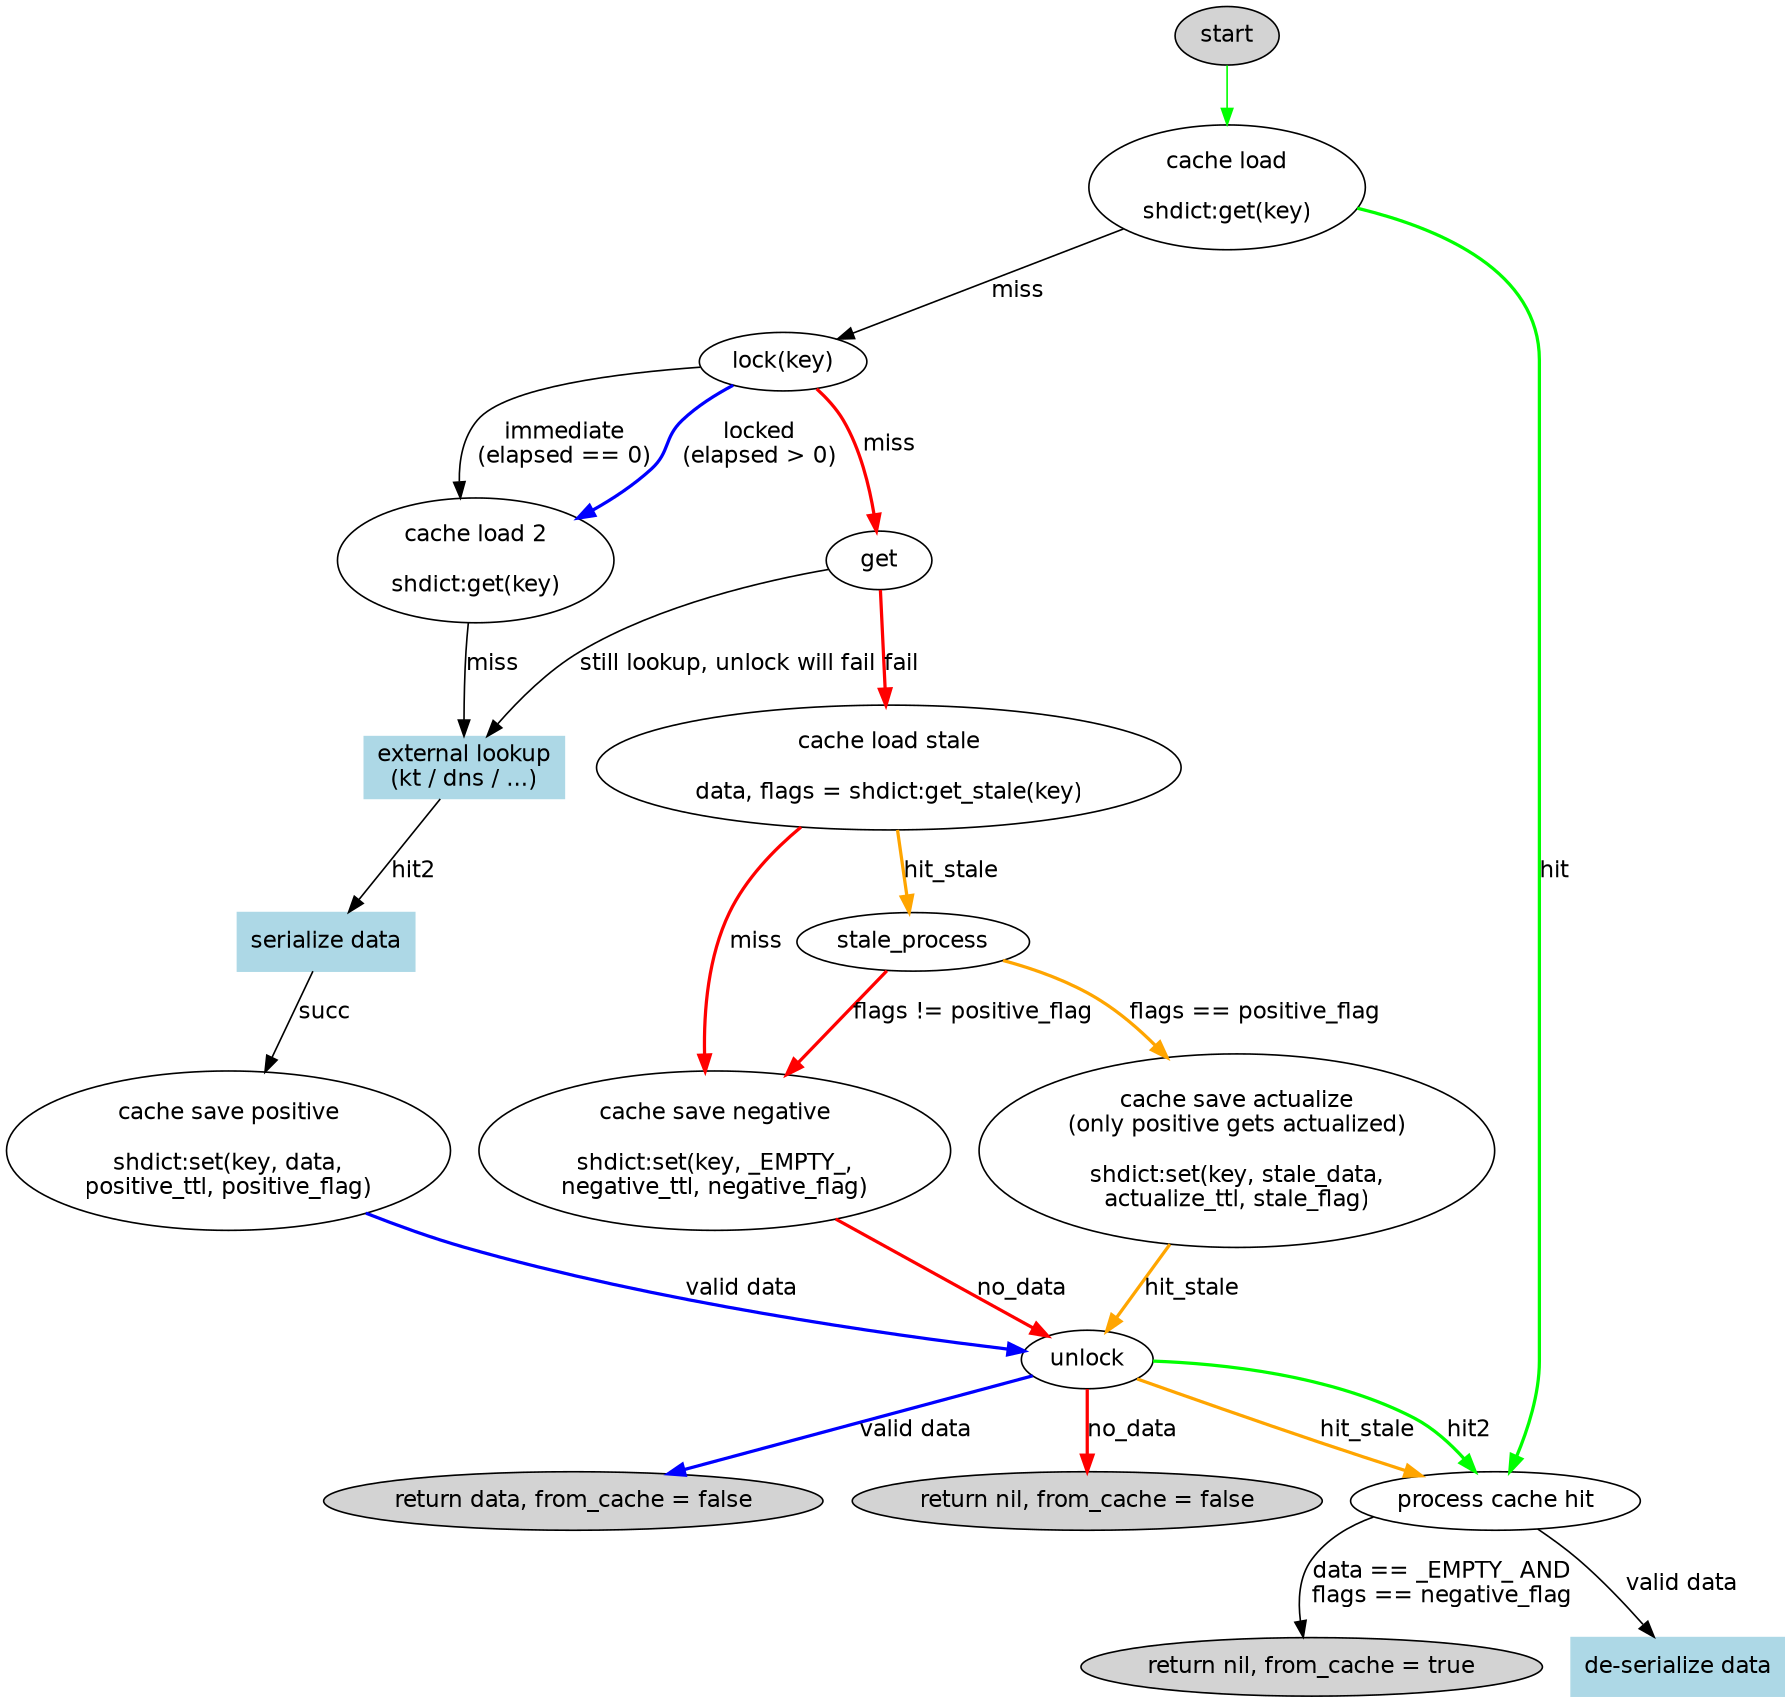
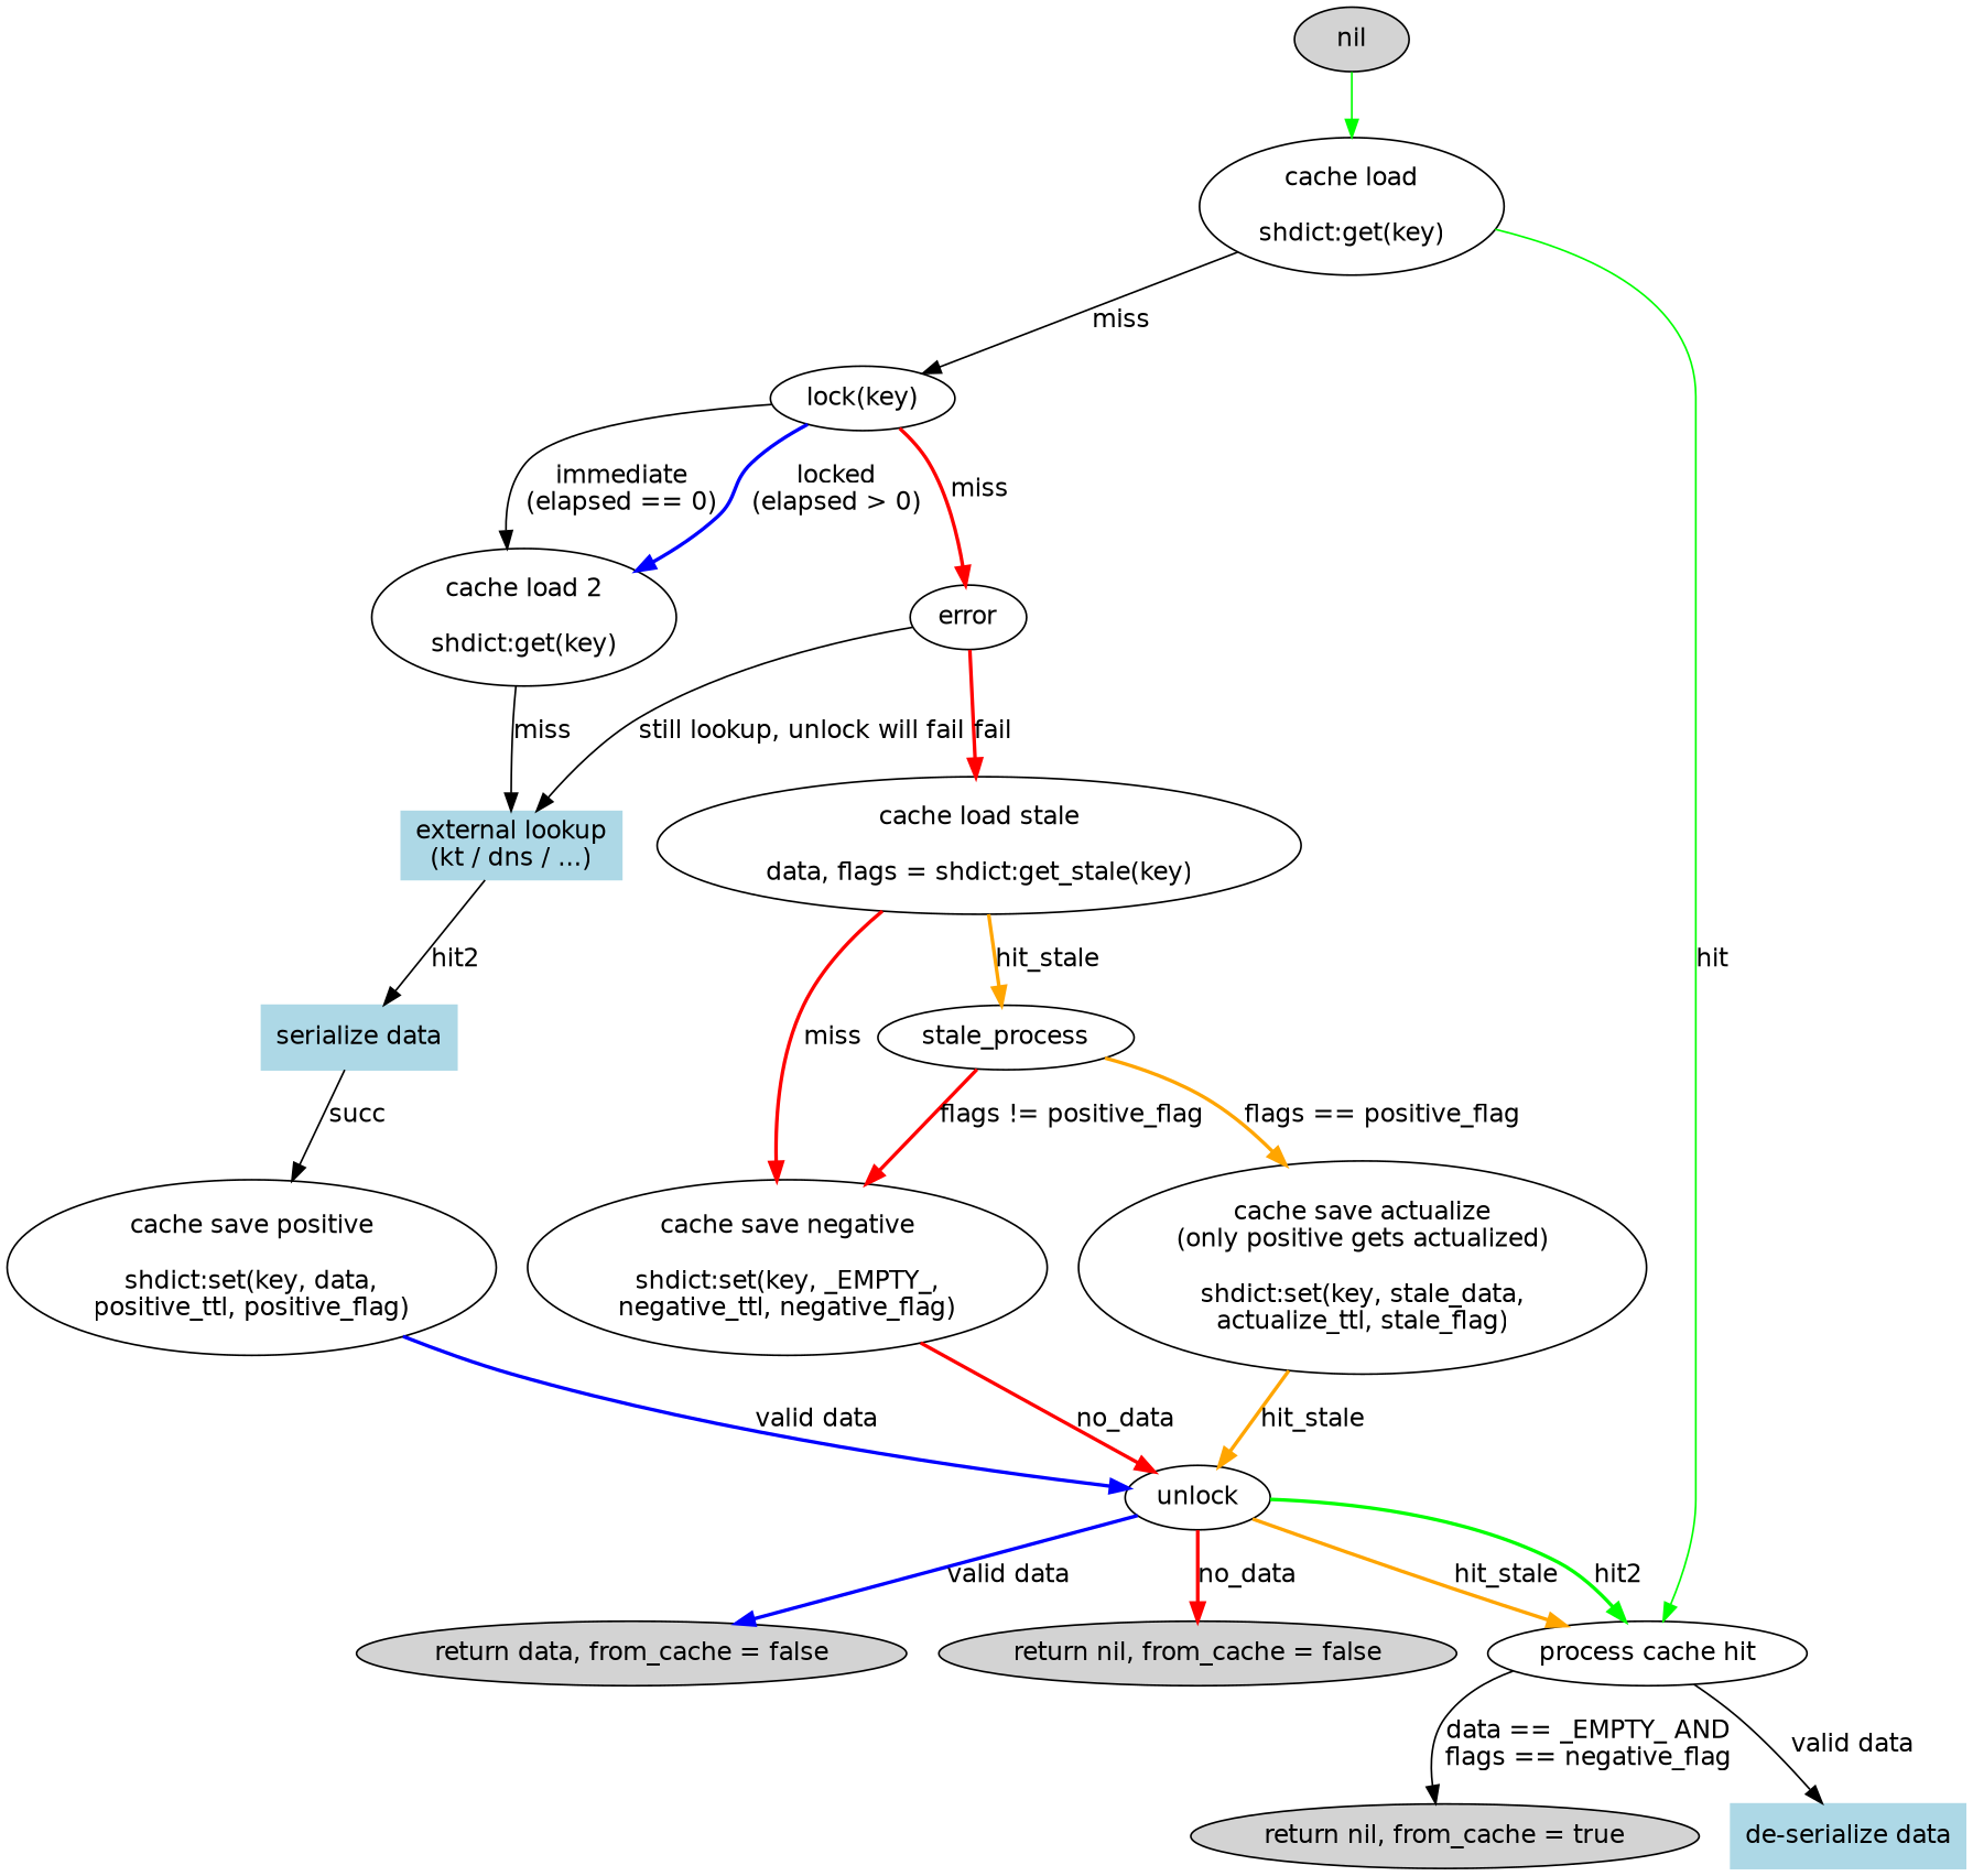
  digraph {
    compound=true
    fontname="DejaVu Sans"
    node [fontname="DejaVu Sans"]
    edge [fontname="DejaVu Sans" style=bold]
-   start [style=filled]
+   start [style=filled label=nil]
    n2 [label="return nil, from_cache = true" style=filled]
    n3 [label="return data, from_cache = false" style=filled]
    n4 [label="return nil, from_cache = false" style=filled]
    n5 [color=lightblue label="external lookup\n(kt / dns / ...)" shape=box style=filled]
    n6 [color=lightblue label="serialize data" shape=box style=filled]
    n7 [color=lightblue label="de-serialize data" shape=box style=filled]
    n8 [label="cache load\n\nshdict:get(key)"]
    n9 [label="cache save positive\n\nshdict:set(key, data,\npositive_ttl, positive_flag)"]
    n10 [label="lock(key)"]
    n11 [label="process cache hit"]
    n12 [label="cache load 2\n\nshdict:get(key)"]
-   error [label=get]
+   error
    n14 [label="cache load stale\n\ndata, flags = shdict:get_stale(key)"]
    n15 [label="cache save negative\n\nshdict:set(key, _EMPTY_,\nnegative_ttl, negative_flag)"]
    stale_process
    unlock
    n18 [label="cache save actualize\n(only positive gets actualized)\n\nshdict:set(key, stale_data,\nactualize_ttl, stale_flag)"]
    subgraph sub_1 {
      start
      n2
      n3
      n4
    }
    subgraph sub_2 {
      n5
      n6
      n7
    }
    start -> n8 [color=green style=""]
    n5 -> n6 [label=hit2 style=""]
    n6 -> n9 [label=succ style=""]
    n8 -> n10 [label=miss style=""]
-   n8 -> n11 [color=green label=hit]
+   n8 -> n11 [color=green label=hit style=solid]
    n9 -> unlock [color=blue label="valid data"]
    n10 -> n12 [label="immediate\n(elapsed == 0)" style=""]
    n10 -> n12 [color=blue label="locked\n(elapsed > 0)"]
    n10 -> error [color=red label=miss]
    n11 -> n2 [label="data == _EMPTY_ AND\nflags == negative_flag" style=""]
    n11 -> n7 [label="valid data" style=""]
    n12 -> n5 [label=miss style=""]
    error -> n5 [label="still lookup, unlock will fail" style=""]
    error -> n14 [color=red label=fail]
    n14 -> n15 [color=red label=miss]
    n14 -> stale_process [color=orange label=hit_stale]
    n15 -> unlock [color=red label=no_data]
    stale_process -> n15 [color=red label="flags != positive_flag"]
    stale_process -> n18 [color=orange label="flags == positive_flag"]
    unlock -> n3 [color=blue label="valid data"]
    unlock -> n4 [color=red label=no_data]
    unlock -> n11 [color=orange label=hit_stale]
    unlock -> n11 [color=green label=hit2]
    n18 -> unlock [color=orange label=hit_stale]
  }
